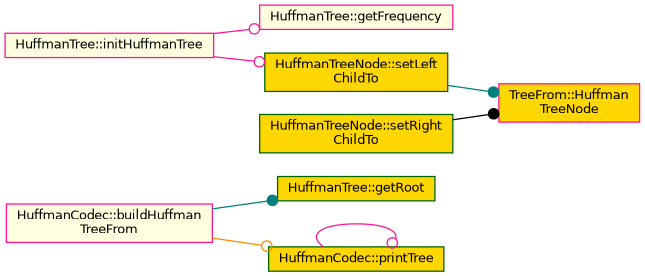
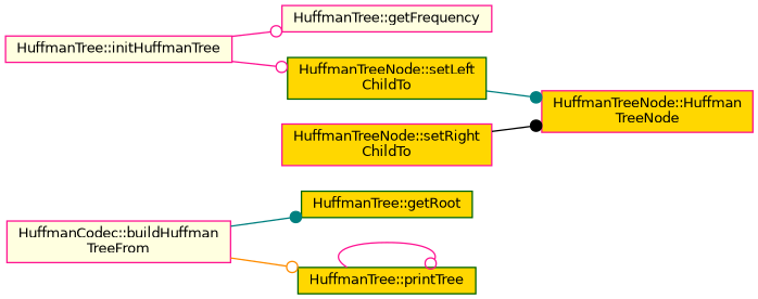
  digraph {
    rankdir=LR
    node [color=deeppink fillcolor=gold fontname=Helvetica fontsize=10 shape=box style=filled]
    edge [arrowhead=odot color=deeppink fontname=Helvetica fontsize=10 labelfontname=Helvetica labelfontsize=10 style=solid]
    n1 [fillcolor=lightyellow fontcolor=black height=0.2 label="HuffmanCodec::buildHuffman\lTreeFrom" width=0.4]
    n2 [color=darkgreen height=0.2 label="HuffmanTree::getRoot" width=0.4]
-   n3 [color=darkgreen height=0.2 label="HuffmanCodec::printTree" width=0.4]
+   n3 [color=darkgreen height=0.2 label="HuffmanTree::printTree" width=0.4]
    n4 [fillcolor=lightyellow height=0.2 label="HuffmanTree::initHuffmanTree" width=0.4]
    n5 [fillcolor=lightyellow height=0.2 label="HuffmanTree::getFrequency" width=0.4]
    n6 [color=darkgreen height=0.2 label="HuffmanTreeNode::setLeft\lChildTo" width=0.4]
-   n7 [height=0.2 label="TreeFrom::Huffman\lTreeNode" width=0.4]
-   n8 [color=darkgreen height=0.2 label="HuffmanTreeNode::setRight\lChildTo" width=0.4]
+   n7 [height=0.2 label="HuffmanTreeNode::Huffman\lTreeNode" width=0.4]
+   n8 [height=0.2 label="HuffmanTreeNode::setRight\lChildTo" width=0.4]
    n1 -> n2 [arrowhead=dot color=teal]
    n1 -> n3 [color=darkorange]
    n3 -> n3
    n4 -> n5
    n4 -> n6
    n6 -> n7 [arrowhead=dot color=teal]
    n8 -> n7 [arrowhead=dot color=black]
  }
